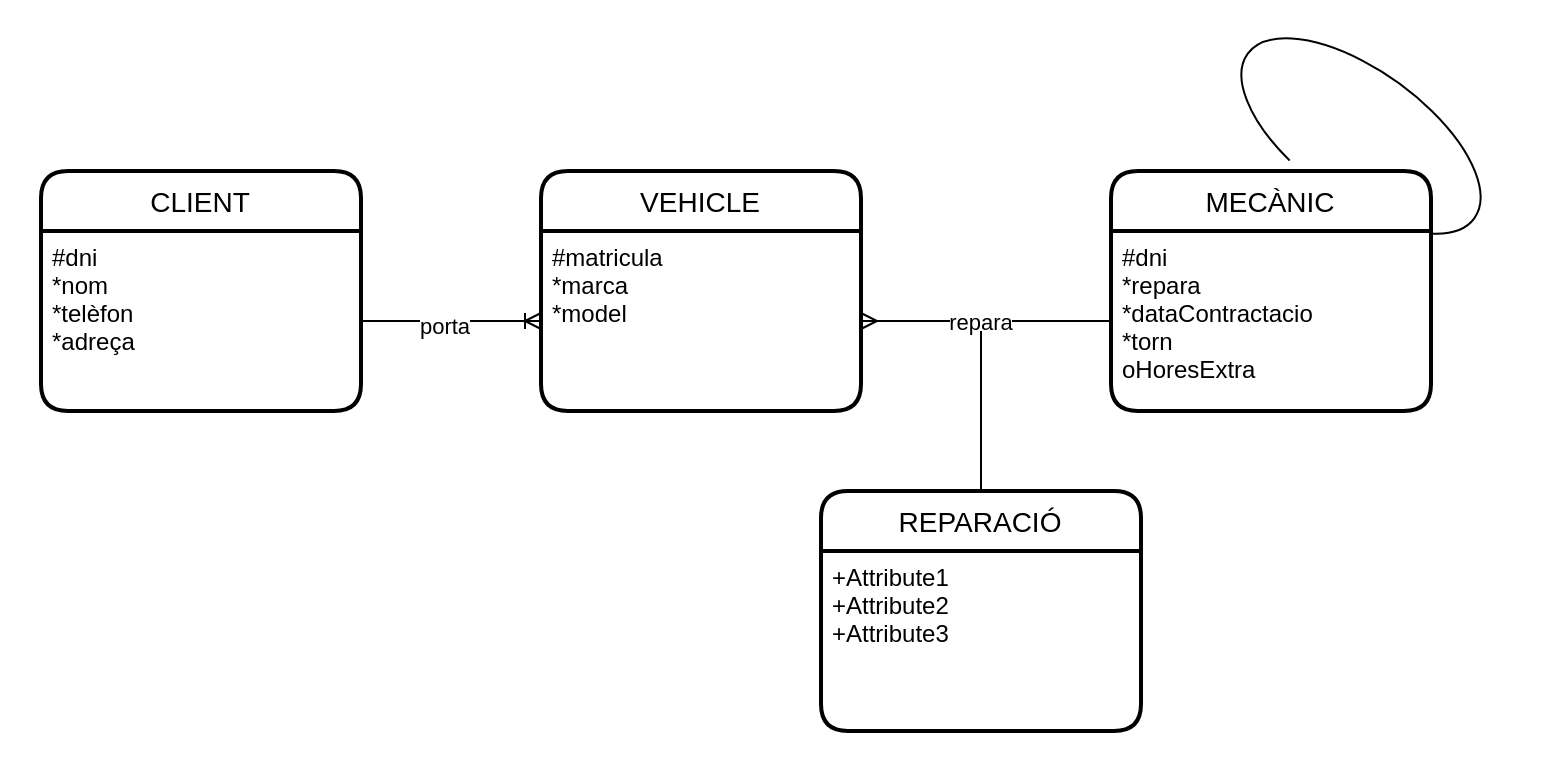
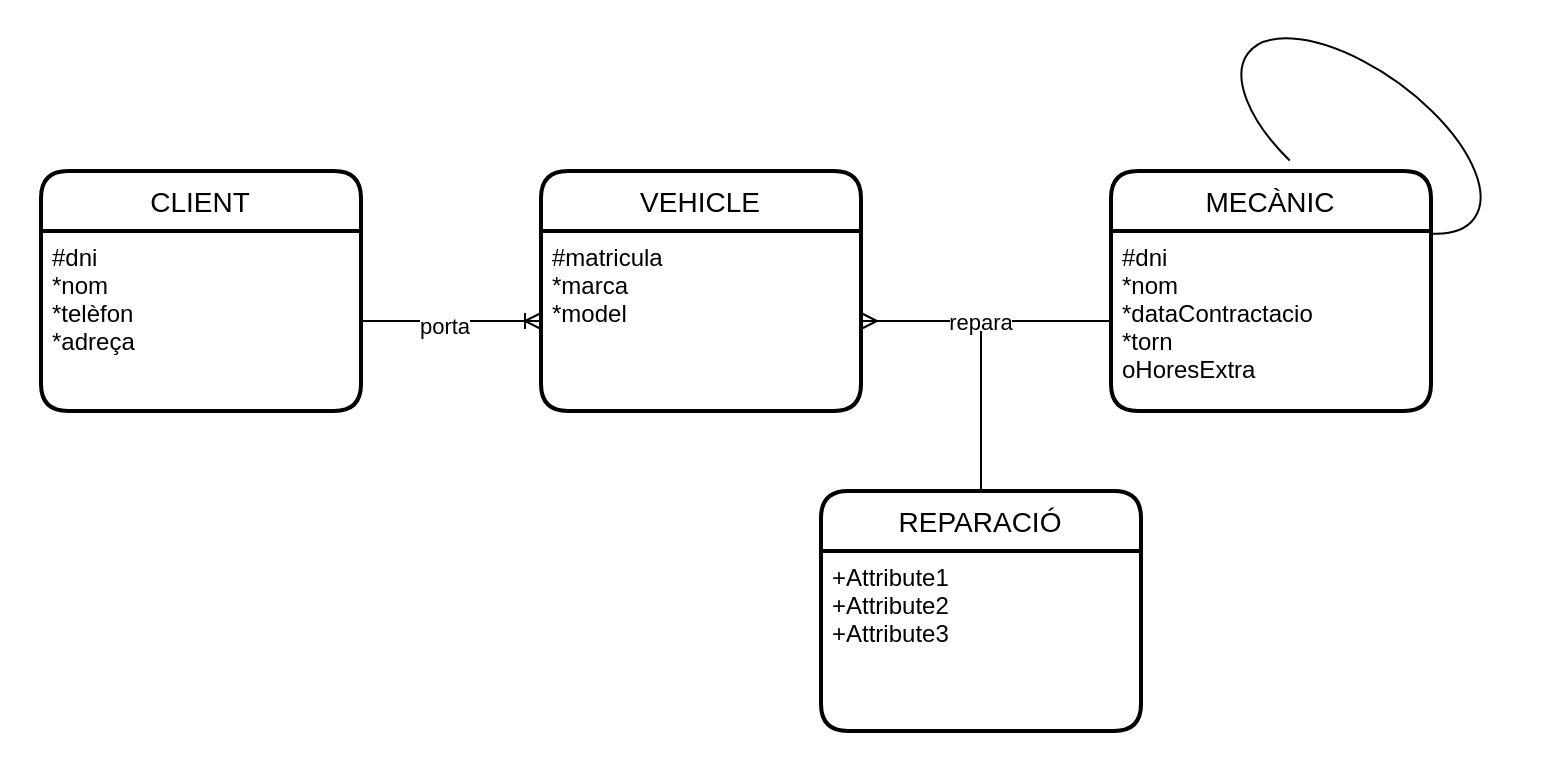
  <mxCell id="0" />
  <mxCell id="1" parent="0" />
  <mxCell id="2" value="MECÀNIC" style="swimlane;childLayout=stackLayout;horizontal=1;startSize=30;horizontalStack=0;rounded=1;fontSize=14;fontStyle=0;strokeWidth=2;resizeParent=0;resizeLast=1;shadow=0;dashed=0;align=center;" vertex="1" parent="1"><mxGeometry x="555" y="70" width="160" height="120" as="geometry" /></mxCell>
- <mxCell id="3" value="#dni&#10;*repara&#10;*dataContractacio&#10;*torn&#10;oHoresExtra" style="align=left;strokeColor=none;fillColor=none;spacingLeft=4;fontSize=12;verticalAlign=top;resizable=0;rotatable=0;part=1;" vertex="1" parent="2"><mxGeometry y="30" width="160" height="90" as="geometry" /></mxCell>
+ <mxCell id="3" value="#dni&#10;*nom&#10;*dataContractacio&#10;*torn&#10;oHoresExtra" style="align=left;strokeColor=none;fillColor=none;spacingLeft=4;fontSize=12;verticalAlign=top;resizable=0;rotatable=0;part=1;" vertex="1" parent="2"><mxGeometry y="30" width="160" height="90" as="geometry" /></mxCell>
  <mxCell id="4" value="" style="verticalLabelPosition=bottom;verticalAlign=top;html=1;shape=mxgraph.basic.arc;startAngle=0.3;endAngle=0.1;direction=south;rotation=36;" vertex="1" parent="1"><mxGeometry x="610" y="20" width="140" height="65" as="geometry" /></mxCell>
  <mxCell id="5" value="CLIENT" style="swimlane;childLayout=stackLayout;horizontal=1;startSize=30;horizontalStack=0;rounded=1;fontSize=14;fontStyle=0;strokeWidth=2;resizeParent=0;resizeLast=1;shadow=0;dashed=0;align=center;" vertex="1" parent="1"><mxGeometry x="20" y="70" width="160" height="120" as="geometry" /></mxCell>
  <mxCell id="6" value="#dni&#10;*nom&#10;*telèfon&#10;*adreça" style="align=left;strokeColor=none;fillColor=none;spacingLeft=4;fontSize=12;verticalAlign=top;resizable=0;rotatable=0;part=1;" vertex="1" parent="5"><mxGeometry y="30" width="160" height="90" as="geometry" /></mxCell>
  <mxCell id="7" value="VEHICLE" style="swimlane;childLayout=stackLayout;horizontal=1;startSize=30;horizontalStack=0;rounded=1;fontSize=14;fontStyle=0;strokeWidth=2;resizeParent=0;resizeLast=1;shadow=0;dashed=0;align=center;" vertex="1" parent="1"><mxGeometry x="270" y="70" width="160" height="120" as="geometry" /></mxCell>
  <mxCell id="8" value="#matricula&#10;*marca&#10;*model" style="align=left;strokeColor=none;fillColor=none;spacingLeft=4;fontSize=12;verticalAlign=top;resizable=0;rotatable=0;part=1;" vertex="1" parent="7"><mxGeometry y="30" width="160" height="90" as="geometry" /></mxCell>
  <mxCell id="9" value="" style="edgeStyle=entityRelationEdgeStyle;fontSize=12;html=1;endArrow=ERoneToMany;rounded=0;" edge="1" parent="1" source="6" target="8"><mxGeometry width="100" height="100" relative="1" as="geometry"><mxPoint x="50" y="180" as="sourcePoint" /><mxPoint x="150" y="80" as="targetPoint" /></mxGeometry></mxCell>
  <mxCell id="10" value="porta" style="edgeLabel;html=1;align=center;verticalAlign=middle;resizable=0;points=[];" vertex="1" connectable="0" parent="9"><mxGeometry x="-0.093" y="-2" relative="1" as="geometry"><mxPoint as="offset" /></mxGeometry></mxCell>
  <mxCell id="11" value="" style="edgeStyle=entityRelationEdgeStyle;fontSize=12;html=1;endArrow=ERmany;rounded=0;" edge="1" parent="1" source="3" target="8"><mxGeometry width="100" height="100" relative="1" as="geometry"><mxPoint x="340" y="150" as="sourcePoint" /><mxPoint x="440" y="50" as="targetPoint" /></mxGeometry></mxCell>
  <mxCell id="12" value="repara" style="edgeLabel;html=1;align=center;verticalAlign=middle;resizable=0;points=[];" vertex="1" connectable="0" parent="11"><mxGeometry x="0.059" relative="1" as="geometry"><mxPoint as="offset" /></mxGeometry></mxCell>
  <mxCell id="13" value="" style="endArrow=none;html=1;rounded=0;" edge="1" parent="1" target="14"><mxGeometry relative="1" as="geometry"><mxPoint x="490" y="150" as="sourcePoint" /><mxPoint x="490" y="150" as="targetPoint" /></mxGeometry></mxCell>
  <mxCell id="14" value="REPARACIÓ" style="swimlane;childLayout=stackLayout;horizontal=1;startSize=30;horizontalStack=0;rounded=1;fontSize=14;fontStyle=0;strokeWidth=2;resizeParent=0;resizeLast=1;shadow=0;dashed=0;align=center;" vertex="1" parent="1"><mxGeometry x="410" y="230" width="160" height="120" as="geometry" /></mxCell>
  <mxCell id="15" value="+Attribute1&#10;+Attribute2&#10;+Attribute3" style="align=left;strokeColor=none;fillColor=none;spacingLeft=4;fontSize=12;verticalAlign=top;resizable=0;rotatable=0;part=1;" vertex="1" parent="14"><mxGeometry y="30" width="160" height="90" as="geometry" /></mxCell>
